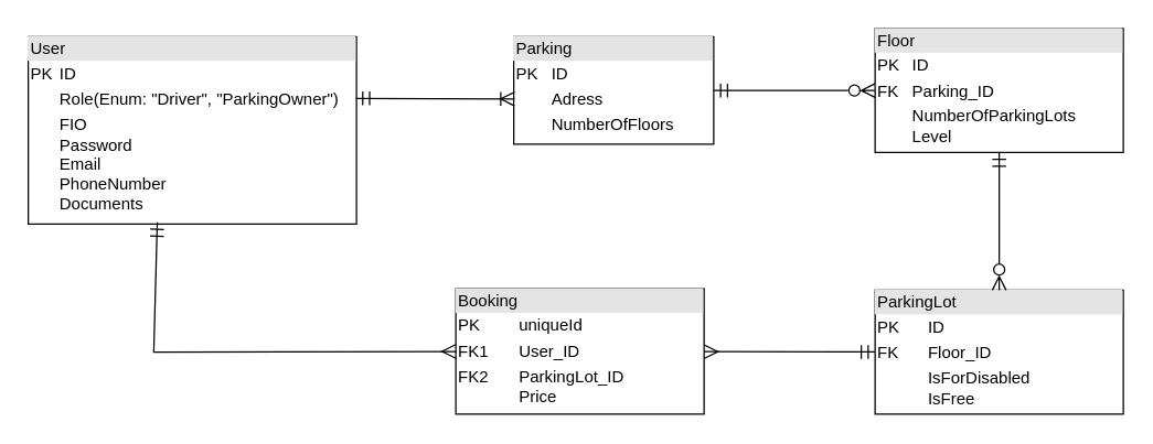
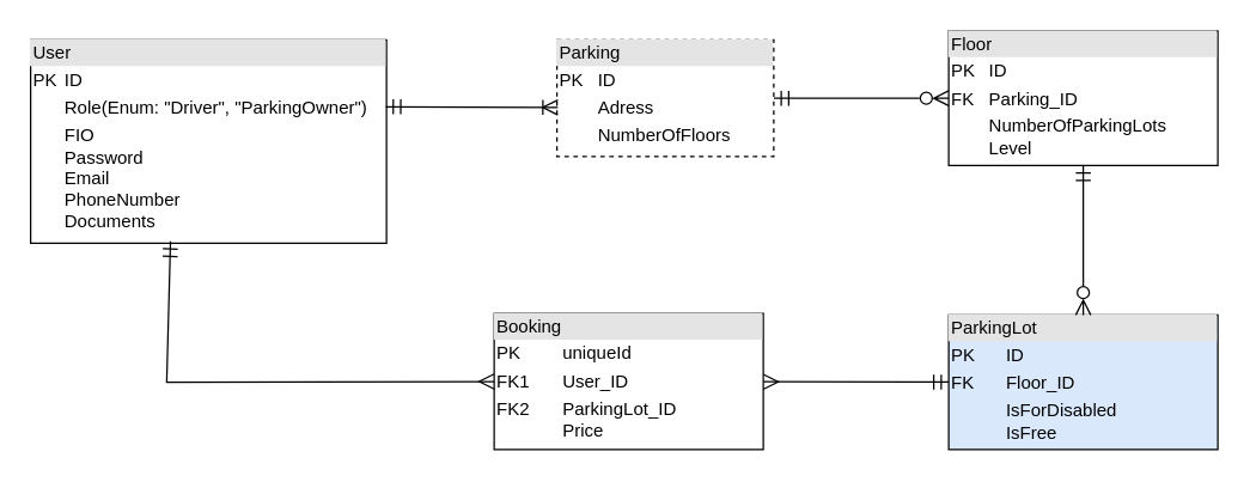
  <mxCell id="0" />
  <mxCell id="1" parent="0" />
  <mxCell id="2" value="&lt;div style=&quot;box-sizing:border-box;width:100%;background:#e4e4e4;padding:2px;&quot;&gt;User&lt;/div&gt;&lt;table style=&quot;width:100%;font-size:1em;&quot; cellpadding=&quot;2&quot; cellspacing=&quot;0&quot;&gt;&lt;tbody&gt;&lt;tr&gt;&lt;td&gt;PK&lt;/td&gt;&lt;td&gt;ID&lt;/td&gt;&lt;/tr&gt;&lt;tr&gt;&lt;td&gt;&lt;br&gt;&lt;/td&gt;&lt;td&gt;Role(Enum: &quot;Driver&quot;, &quot;ParkingOwner&quot;)&lt;/td&gt;&lt;/tr&gt;&lt;tr&gt;&lt;td&gt;&lt;br&gt;&lt;/td&gt;&lt;td&gt;FIO&lt;br&gt;Password&lt;br&gt;Email&lt;br&gt;PhoneNumber&lt;br&gt;Documents&lt;/td&gt;&lt;/tr&gt;&lt;/tbody&gt;&lt;/table&gt;" style="verticalAlign=top;align=left;overflow=fill;html=1;whiteSpace=wrap;" vertex="1" parent="1"><mxGeometry x="20" y="26" width="238" height="136" as="geometry" /></mxCell>
  <mxCell id="3" value="" style="edgeStyle=none;curved=1;rounded=0;orthogonalLoop=1;jettySize=auto;html=1;fontSize=12;startSize=8;endSize=8;endArrow=ERzeroToMany;endFill=0;startArrow=ERmandOne;startFill=0;" edge="1" parent="1" source="4" target="5"><mxGeometry relative="1" as="geometry" /></mxCell>
- <mxCell id="4" value="&lt;div style=&quot;box-sizing:border-box;width:100%;background:#e4e4e4;padding:2px;&quot;&gt;Parking&lt;/div&gt;&lt;table style=&quot;width:100%;font-size:1em;&quot; cellpadding=&quot;2&quot; cellspacing=&quot;0&quot;&gt;&lt;tbody&gt;&lt;tr&gt;&lt;td&gt;PK&lt;/td&gt;&lt;td&gt;ID&lt;/td&gt;&lt;/tr&gt;&lt;tr&gt;&lt;td&gt;&lt;br&gt;&lt;/td&gt;&lt;td&gt;Adress&lt;/td&gt;&lt;/tr&gt;&lt;tr&gt;&lt;td&gt;&lt;/td&gt;&lt;td&gt;NumberOfFloors&lt;/td&gt;&lt;/tr&gt;&lt;/tbody&gt;&lt;/table&gt;" style="verticalAlign=top;align=left;overflow=fill;html=1;whiteSpace=wrap;" vertex="1" parent="1"><mxGeometry x="372" y="26" width="145" height="78" as="geometry" /></mxCell>
+ <mxCell id="4" value="&lt;div style=&quot;box-sizing:border-box;width:100%;background:#e4e4e4;padding:2px;&quot;&gt;Parking&lt;/div&gt;&lt;table style=&quot;width:100%;font-size:1em;&quot; cellpadding=&quot;2&quot; cellspacing=&quot;0&quot;&gt;&lt;tbody&gt;&lt;tr&gt;&lt;td&gt;PK&lt;/td&gt;&lt;td&gt;ID&lt;/td&gt;&lt;/tr&gt;&lt;tr&gt;&lt;td&gt;&lt;br&gt;&lt;/td&gt;&lt;td&gt;Adress&lt;/td&gt;&lt;/tr&gt;&lt;tr&gt;&lt;td&gt;&lt;/td&gt;&lt;td&gt;NumberOfFloors&lt;/td&gt;&lt;/tr&gt;&lt;/tbody&gt;&lt;/table&gt;" style="verticalAlign=top;align=left;overflow=fill;html=1;whiteSpace=wrap;dashed=1;" vertex="1" parent="1"><mxGeometry x="372" y="26" width="145" height="78" as="geometry" /></mxCell>
  <mxCell id="5" value="&lt;div style=&quot;box-sizing:border-box;width:100%;background:#e4e4e4;padding:2px;&quot;&gt;Floor&lt;/div&gt;&lt;table style=&quot;width:100%;font-size:1em;&quot; cellpadding=&quot;2&quot; cellspacing=&quot;0&quot;&gt;&lt;tbody&gt;&lt;tr&gt;&lt;td&gt;PK&lt;/td&gt;&lt;td&gt;ID&lt;/td&gt;&lt;/tr&gt;&lt;tr&gt;&lt;td&gt;FK&lt;/td&gt;&lt;td&gt;Parking_ID&lt;/td&gt;&lt;/tr&gt;&lt;tr&gt;&lt;td&gt;&lt;/td&gt;&lt;td&gt;NumberOfParkingLots&lt;br&gt;Level&lt;/td&gt;&lt;/tr&gt;&lt;/tbody&gt;&lt;/table&gt;" style="verticalAlign=top;align=left;overflow=fill;html=1;whiteSpace=wrap;" vertex="1" parent="1"><mxGeometry x="634" y="20" width="180" height="90" as="geometry" /></mxCell>
  <mxCell id="6" value="" style="edgeStyle=none;curved=1;rounded=0;orthogonalLoop=1;jettySize=auto;html=1;fontSize=12;startSize=8;endSize=8;endArrow=ERmany;endFill=0;startArrow=ERmandOne;startFill=0;" edge="1" parent="1" source="7" target="8"><mxGeometry relative="1" as="geometry" /></mxCell>
- <mxCell id="7" value="&lt;div style=&quot;box-sizing:border-box;width:100%;background:#e4e4e4;padding:2px;&quot;&gt;ParkingLot&lt;/div&gt;&lt;table style=&quot;width:100%;font-size:1em;&quot; cellpadding=&quot;2&quot; cellspacing=&quot;0&quot;&gt;&lt;tbody&gt;&lt;tr&gt;&lt;td&gt;PK&lt;/td&gt;&lt;td&gt;ID&lt;/td&gt;&lt;/tr&gt;&lt;tr&gt;&lt;td&gt;FK&lt;/td&gt;&lt;td&gt;Floor_ID&lt;/td&gt;&lt;/tr&gt;&lt;tr&gt;&lt;td&gt;&lt;/td&gt;&lt;td&gt;IsForDisabled&lt;br&gt;IsFree&lt;/td&gt;&lt;/tr&gt;&lt;/tbody&gt;&lt;/table&gt;" style="verticalAlign=top;align=left;overflow=fill;html=1;whiteSpace=wrap;" vertex="1" parent="1"><mxGeometry x="634" y="210" width="180" height="90" as="geometry" /></mxCell>
+ <mxCell id="7" value="&lt;div style=&quot;box-sizing:border-box;width:100%;background:#e4e4e4;padding:2px;&quot;&gt;ParkingLot&lt;/div&gt;&lt;table style=&quot;width:100%;font-size:1em;&quot; cellpadding=&quot;2&quot; cellspacing=&quot;0&quot;&gt;&lt;tbody&gt;&lt;tr&gt;&lt;td&gt;PK&lt;/td&gt;&lt;td&gt;ID&lt;/td&gt;&lt;/tr&gt;&lt;tr&gt;&lt;td&gt;FK&lt;/td&gt;&lt;td&gt;Floor_ID&lt;/td&gt;&lt;/tr&gt;&lt;tr&gt;&lt;td&gt;&lt;/td&gt;&lt;td&gt;IsForDisabled&lt;br&gt;IsFree&lt;/td&gt;&lt;/tr&gt;&lt;/tbody&gt;&lt;/table&gt;" style="verticalAlign=top;align=left;overflow=fill;html=1;whiteSpace=wrap;fillColor=#dae8fc;" vertex="1" parent="1"><mxGeometry x="634" y="210" width="180" height="90" as="geometry" /></mxCell>
  <mxCell id="8" value="&lt;div style=&quot;box-sizing:border-box;width:100%;background:#e4e4e4;padding:2px;&quot;&gt;Booking&lt;/div&gt;&lt;table style=&quot;width:100%;font-size:1em;&quot; cellpadding=&quot;2&quot; cellspacing=&quot;0&quot;&gt;&lt;tbody&gt;&lt;tr&gt;&lt;td&gt;PK&lt;/td&gt;&lt;td&gt;uniqueId&lt;/td&gt;&lt;/tr&gt;&lt;tr&gt;&lt;td&gt;FK1&lt;/td&gt;&lt;td&gt;User_ID&lt;/td&gt;&lt;/tr&gt;&lt;tr&gt;&lt;td&gt;FK2&lt;br&gt;&lt;br&gt;&lt;/td&gt;&lt;td&gt;ParkingLot_ID&lt;br&gt;Price&lt;/td&gt;&lt;/tr&gt;&lt;/tbody&gt;&lt;/table&gt;" style="verticalAlign=top;align=left;overflow=fill;html=1;whiteSpace=wrap;" vertex="1" parent="1"><mxGeometry x="330" y="209" width="180" height="91" as="geometry" /></mxCell>
  <mxCell id="9" value="" style="endArrow=ERoneToMany;html=1;rounded=0;fontSize=12;startSize=8;endSize=8;curved=1;exitX=0.998;exitY=0.329;exitDx=0;exitDy=0;entryX=0.004;entryY=0.579;entryDx=0;entryDy=0;exitPerimeter=0;startArrow=ERmandOne;startFill=0;endFill=0;entryPerimeter=0;" edge="1" parent="1" source="2" target="4"><mxGeometry width="50" height="50" relative="1" as="geometry"><mxPoint x="306" y="64" as="sourcePoint" /><mxPoint x="356" y="14" as="targetPoint" /></mxGeometry></mxCell>
  <mxCell id="10" value="" style="endArrow=ERmandOne;html=1;rounded=0;fontSize=12;startSize=8;endSize=8;curved=1;entryX=0.5;entryY=1;entryDx=0;entryDy=0;exitX=0.5;exitY=0;exitDx=0;exitDy=0;startArrow=ERzeroToMany;startFill=0;endFill=0;" edge="1" parent="1" source="7" target="5"><mxGeometry width="50" height="50" relative="1" as="geometry"><mxPoint x="654" y="217" as="sourcePoint" /><mxPoint x="704" y="167" as="targetPoint" /></mxGeometry></mxCell>
  <mxCell id="11" value="" style="endArrow=ERmandOne;html=1;rounded=0;fontSize=12;startSize=8;endSize=8;curved=0;entryX=0.393;entryY=0.991;entryDx=0;entryDy=0;entryPerimeter=0;startArrow=ERmany;startFill=0;endFill=0;exitX=0;exitY=0.5;exitDx=0;exitDy=0;" edge="1" parent="1" source="8" target="2"><mxGeometry width="50" height="50" relative="1" as="geometry"><mxPoint x="111" y="250" as="sourcePoint" /><mxPoint x="237" y="279" as="targetPoint" /><Array as="points"><mxPoint x="111" y="255" /></Array></mxGeometry></mxCell>
